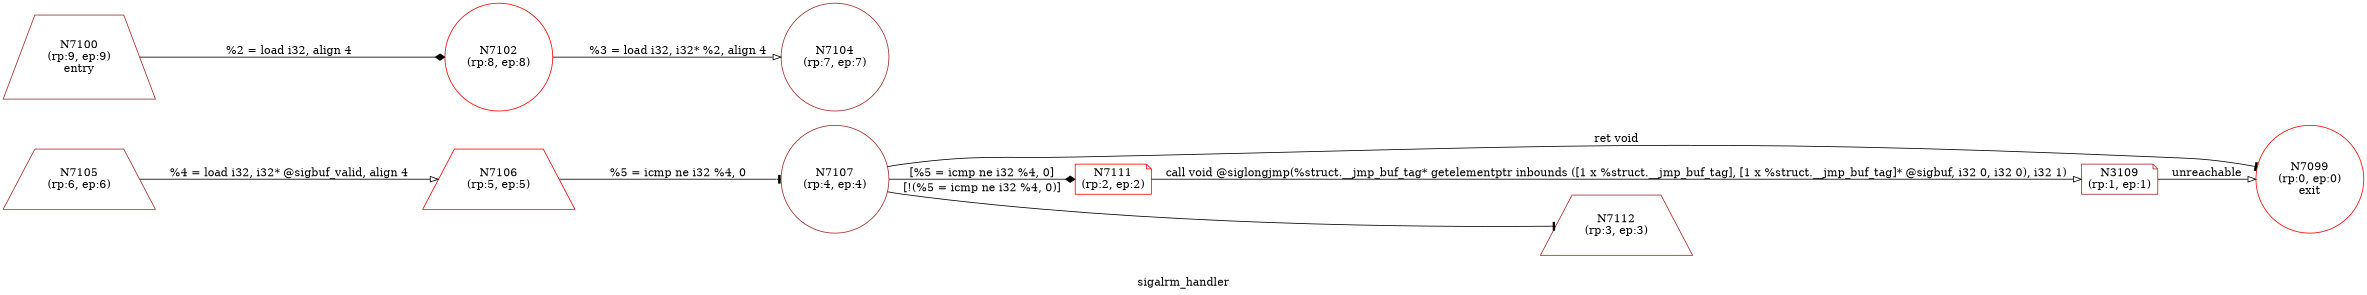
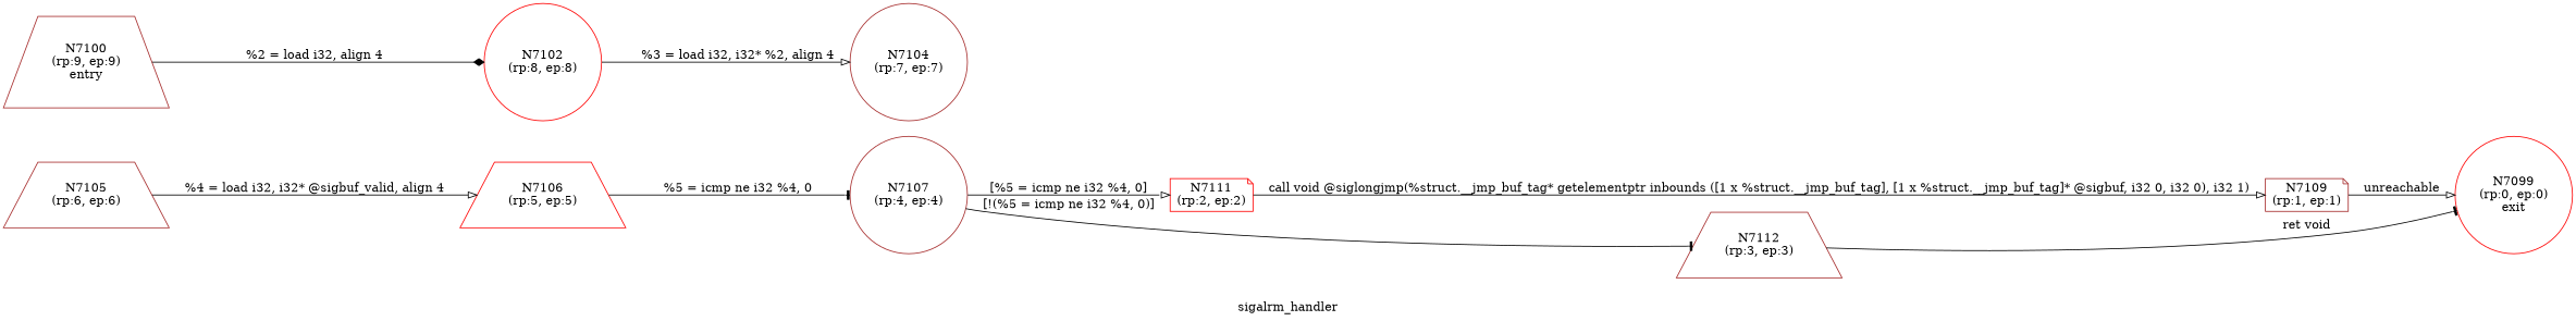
  digraph {
    label=sigalrm_handler
    rankdir=LR
    node [color=brown shape=circle]
    edge [arrowhead=onormal]
    n1 [color=red label="N7099\n(rp:0, ep:0)\nexit"]
    n2 [label="N7100\n(rp:9, ep:9)\nentry" shape=trapezium]
    n3 [color=red label="N7102\n(rp:8, ep:8)"]
    n4 [label="N7104\n(rp:7, ep:7)"]
    n5 [label="N7105\n(rp:6, ep:6)" shape=trapezium]
    n6 [color=red label="N7106\n(rp:5, ep:5)" shape=trapezium]
    n7 [label="N7107\n(rp:4, ep:4)"]
    n8 [color=red label="N7111\n(rp:2, ep:2)" shape=note]
    n9 [label="N7112\n(rp:3, ep:3)" shape=trapezium]
-   n10 [label="N3109\n(rp:1, ep:1)" shape=note]
+   n10 [label="N7109\n(rp:1, ep:1)" shape=note]
    n2 -> n3 [arrowhead=diamond label="%2 = load i32, align 4"]
    n3 -> n4 [label="%3 = load i32, i32* %2, align 4"]
    n5 -> n6 [label="%4 = load i32, i32* @sigbuf_valid, align 4"]
    n6 -> n7 [arrowhead=tee label="%5 = icmp ne i32 %4, 0"]
-   n7 -> n8 [arrowhead=diamond label="[%5 = icmp ne i32 %4, 0]"]
+   n7 -> n8 [label="[%5 = icmp ne i32 %4, 0]"]
    n7 -> n9 [arrowhead=tee label="[!(%5 = icmp ne i32 %4, 0)]"]
    n8 -> n10 [label="call void @siglongjmp(%struct.__jmp_buf_tag* getelementptr inbounds ([1 x %struct.__jmp_buf_tag], [1 x %struct.__jmp_buf_tag]* @sigbuf, i32 0, i32 0), i32 1)"]
-   n7 -> n1 [arrowhead=tee label="ret void"]
+   n9 -> n1 [arrowhead=tee label="ret void"]
    n10 -> n1 [label=unreachable]
  }
